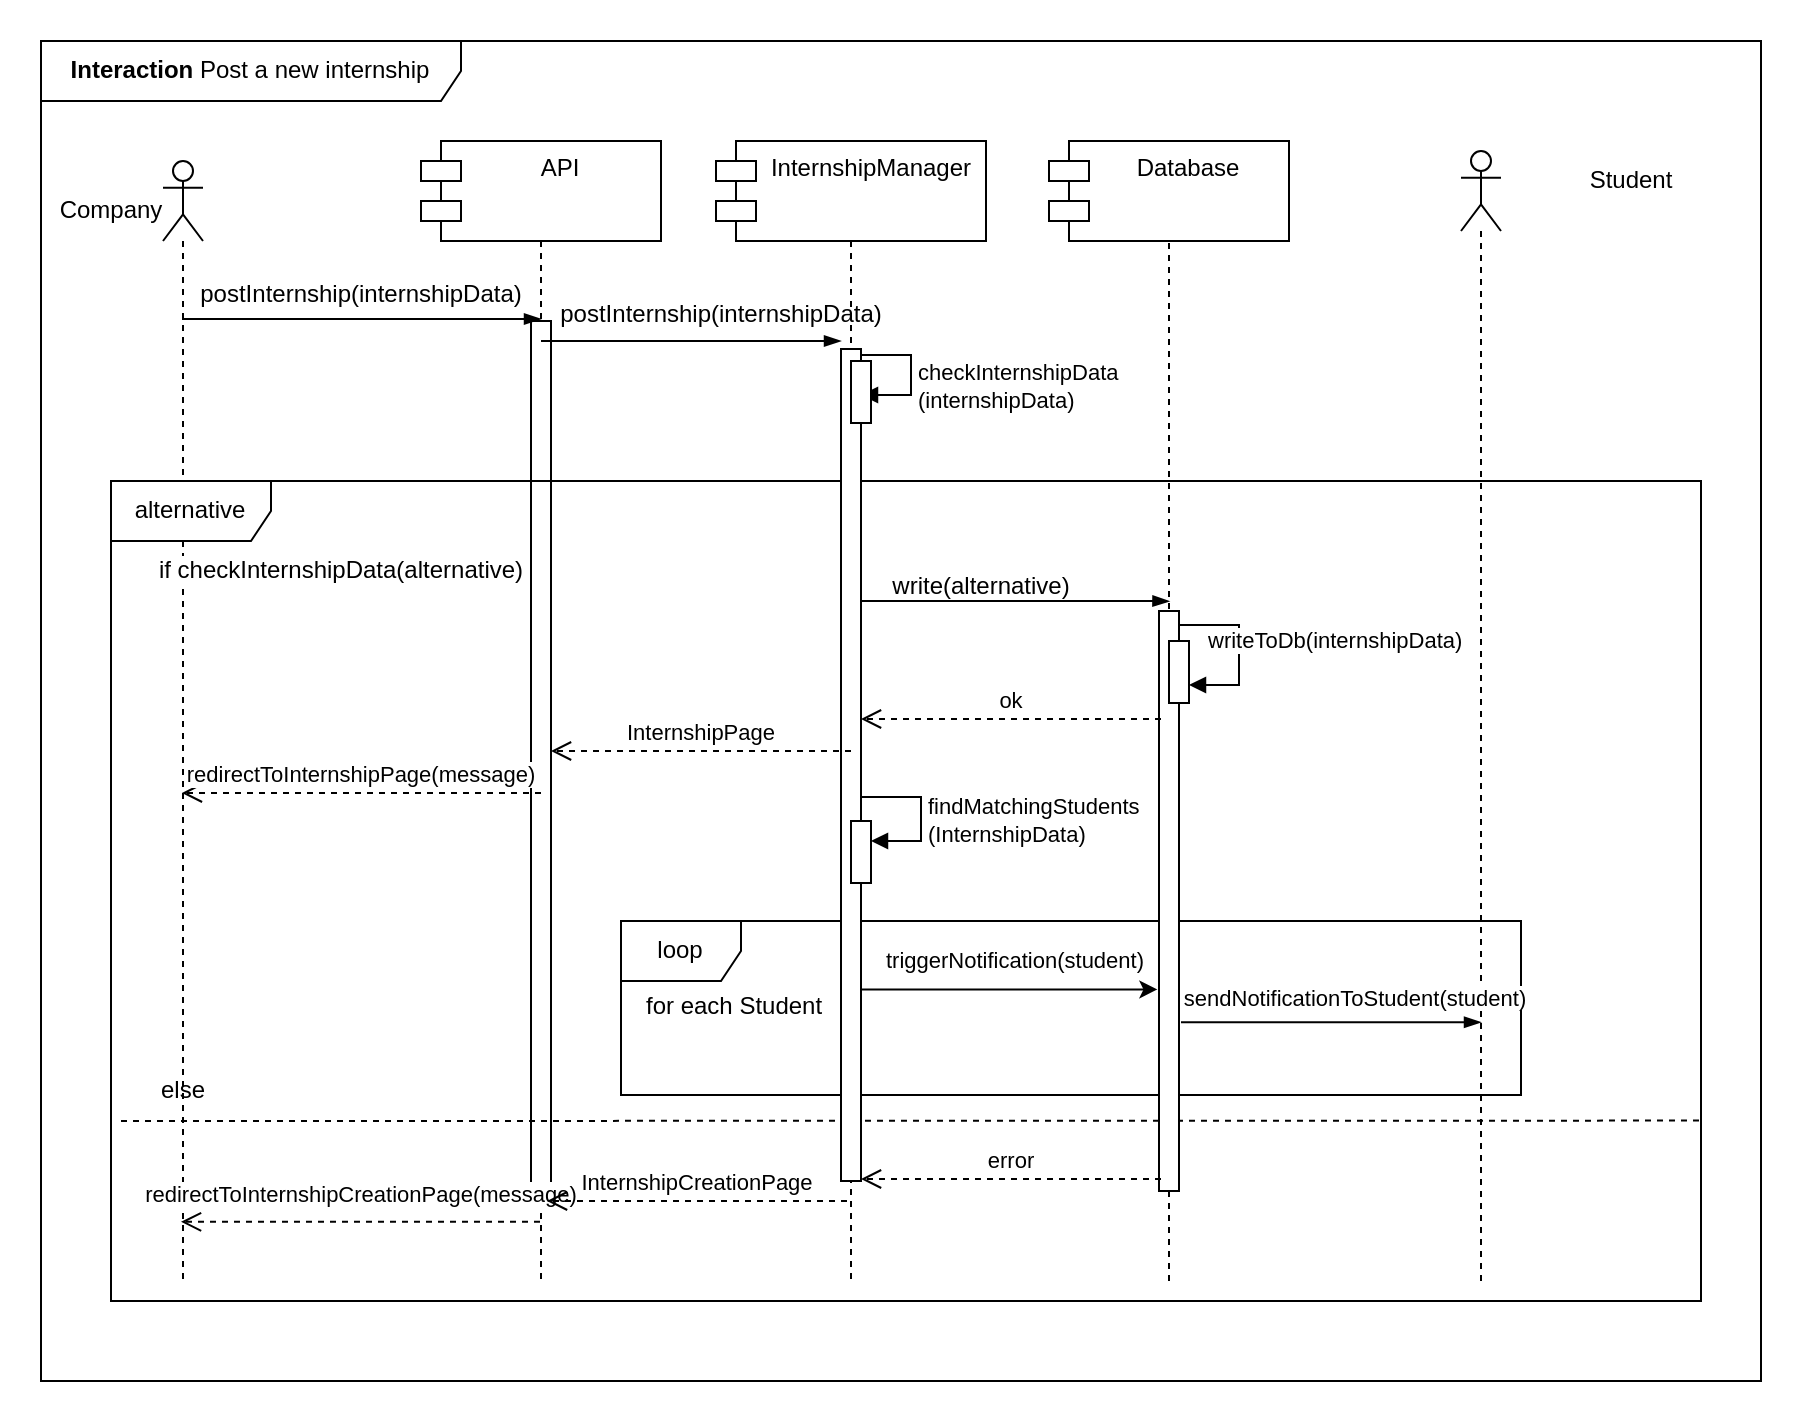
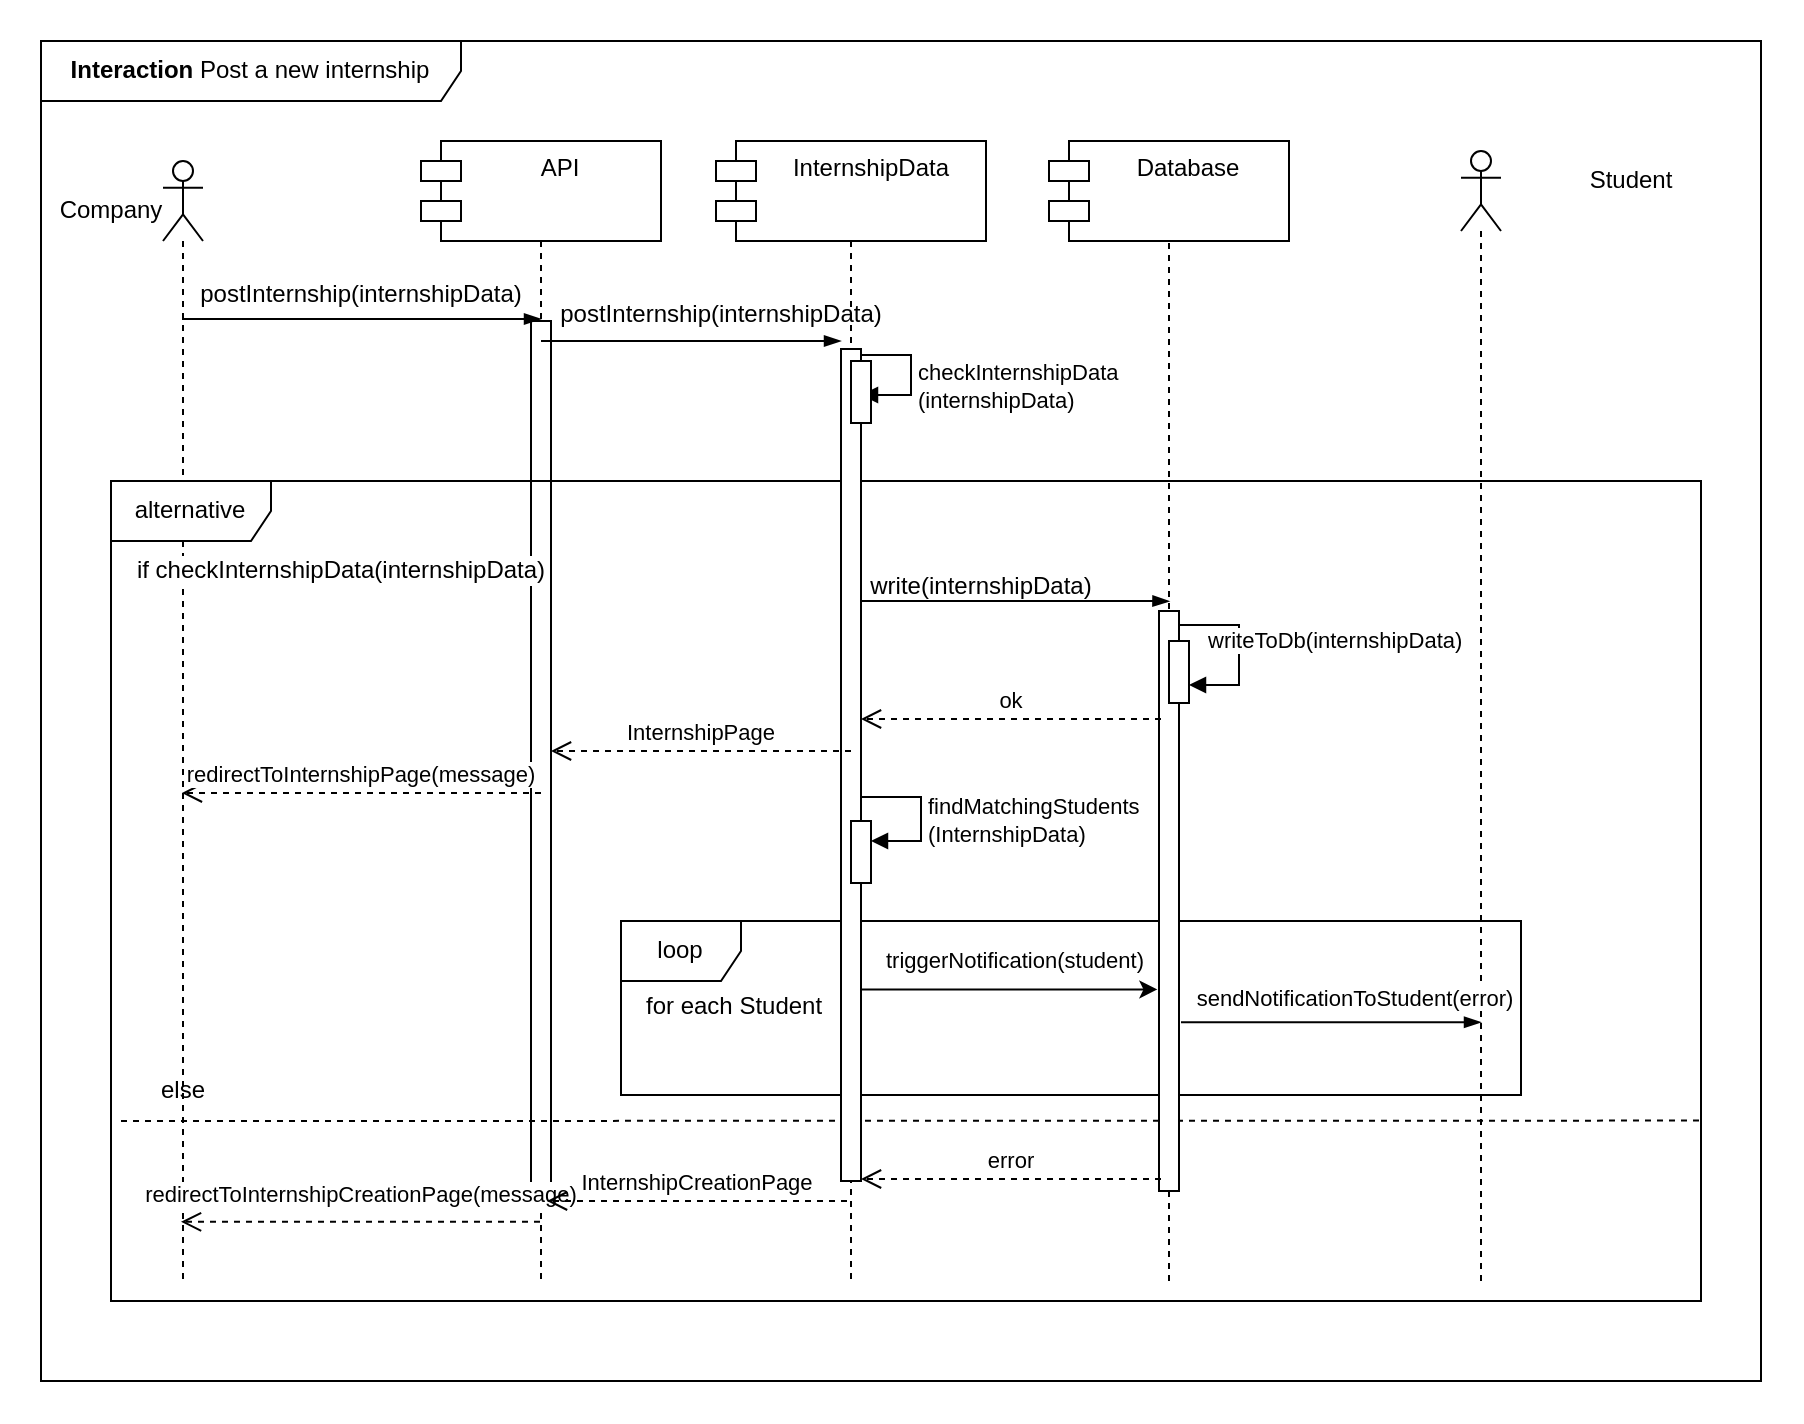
  <mxCell id="0" />
  <mxCell id="1" parent="0" />
  <mxCell id="2" value="API" style="shape=umlLifeline;perimeter=lifelinePerimeter;whiteSpace=wrap;html=1;container=1;dropTarget=0;collapsible=0;recursiveResize=0;outlineConnect=0;portConstraint=eastwest;newEdgeStyle={&quot;edgeStyle&quot;:&quot;elbowEdgeStyle&quot;,&quot;elbow&quot;:&quot;vertical&quot;,&quot;curved&quot;:0,&quot;rounded&quot;:0};" parent="1" vertex="1"><mxGeometry x="220" y="80" width="100" height="560" as="geometry" /></mxCell>
  <mxCell id="3" value="" style="html=1;points=[[0,0,0,0,5],[0,1,0,0,-5],[1,0,0,0,5],[1,1,0,0,-5]];perimeter=orthogonalPerimeter;outlineConnect=0;targetShapes=umlLifeline;portConstraint=eastwest;newEdgeStyle={&quot;curved&quot;:0,&quot;rounded&quot;:0};" parent="2" vertex="1"><mxGeometry x="45" y="80" width="10" height="440" as="geometry" /></mxCell>
  <mxCell id="4" value="" style="shape=umlLifeline;perimeter=lifelinePerimeter;whiteSpace=wrap;html=1;container=1;dropTarget=0;collapsible=0;recursiveResize=0;outlineConnect=0;portConstraint=eastwest;newEdgeStyle={&quot;curved&quot;:0,&quot;rounded&quot;:0};participant=umlActor;" parent="1" vertex="1"><mxGeometry x="81" y="80" width="20" height="560" as="geometry" /></mxCell>
  <mxCell id="5" value="Company" style="text;html=1;align=center;verticalAlign=middle;resizable=0;points=[];autosize=1;strokeColor=none;fillColor=none;" parent="1" vertex="1"><mxGeometry x="20" y="90" width="70" height="30" as="geometry" /></mxCell>
  <mxCell id="6" value="postInternship(internshipData)" style="text;html=1;align=center;verticalAlign=middle;resizable=0;points=[];autosize=1;strokeColor=none;fillColor=none;" parent="1" vertex="1"><mxGeometry x="90" y="132" width="180" height="30" as="geometry" /></mxCell>
  <mxCell id="7" value="alternative" style="shape=umlFrame;whiteSpace=wrap;html=1;pointerEvents=0;width=80;height=30;" parent="1" vertex="1"><mxGeometry x="55" y="240" width="795" height="410" as="geometry" /></mxCell>
  <mxCell id="8" value="&lt;b&gt;Interaction&lt;/b&gt; Post a new internship" style="shape=umlFrame;whiteSpace=wrap;html=1;pointerEvents=0;width=210;height=30;" parent="1" vertex="1"><mxGeometry x="20" y="20" width="860" height="670" as="geometry" /></mxCell>
  <mxCell id="9" value="" style="endArrow=none;dashed=1;html=1;rounded=0;exitX=0.014;exitY=0.49;exitDx=0;exitDy=0;exitPerimeter=0;entryX=1;entryY=0.78;entryDx=0;entryDy=0;entryPerimeter=0;" parent="1" edge="1" target="7"><mxGeometry width="50" height="50" relative="1" as="geometry"><mxPoint x="60" y="560" as="sourcePoint" /><mxPoint x="412.8" y="561" as="targetPoint" /></mxGeometry></mxCell>
  <mxCell id="10" value="else" style="text;html=1;align=center;verticalAlign=middle;resizable=0;points=[];autosize=1;strokeColor=none;fillColor=none;" parent="1" vertex="1"><mxGeometry x="66" y="530" width="50" height="30" as="geometry" /></mxCell>
- <mxCell id="11" value="if checkInternshipData(alternative)" style="text;html=1;align=center;verticalAlign=middle;resizable=0;points=[];autosize=1;strokeColor=none;fillColor=none;labelBackgroundColor=default;" parent="1" vertex="1"><mxGeometry x="55" y="270" width="230" height="30" as="geometry" /></mxCell>
+ <mxCell id="11" value="if checkInternshipData(internshipData)" style="text;html=1;align=center;verticalAlign=middle;resizable=0;points=[];autosize=1;strokeColor=none;fillColor=none;labelBackgroundColor=default;" parent="1" vertex="1"><mxGeometry x="55" y="270" width="230" height="30" as="geometry" /></mxCell>
  <mxCell id="12" value="redirectToInternshipPage(message)" style="html=1;verticalAlign=bottom;endArrow=open;dashed=1;endSize=8;curved=0;rounded=0;" parent="1" edge="1"><mxGeometry x="-0.003" relative="1" as="geometry"><mxPoint x="270" y="396" as="sourcePoint" /><mxPoint x="90.447" y="396" as="targetPoint" /><mxPoint as="offset" /></mxGeometry></mxCell>
  <mxCell id="13" value="redirectToInternshipCreationPage(message)" style="html=1;verticalAlign=bottom;endArrow=open;dashed=1;endSize=8;curved=0;rounded=0;" parent="1" edge="1"><mxGeometry y="-4" relative="1" as="geometry"><mxPoint x="269.5" y="610.43" as="sourcePoint" /><mxPoint x="90" y="610.43" as="targetPoint" /><mxPoint as="offset" /></mxGeometry></mxCell>
  <mxCell id="14" value="loop" style="shape=umlFrame;whiteSpace=wrap;html=1;pointerEvents=0;" parent="1" vertex="1"><mxGeometry x="310" y="460" width="450" height="87" as="geometry" /></mxCell>
  <mxCell id="15" value="" style="shape=umlLifeline;perimeter=lifelinePerimeter;whiteSpace=wrap;html=1;container=1;dropTarget=0;collapsible=0;recursiveResize=0;outlineConnect=0;portConstraint=eastwest;newEdgeStyle={&quot;curved&quot;:0,&quot;rounded&quot;:0};participant=umlActor;" parent="1" vertex="1"><mxGeometry x="730" y="75" width="20" height="565" as="geometry" /></mxCell>
  <mxCell id="16" value="" style="edgeStyle=elbowEdgeStyle;fontSize=12;html=1;endArrow=blockThin;endFill=1;rounded=0;" parent="1" edge="1" target="35" source="4"><mxGeometry width="160" relative="1" as="geometry"><mxPoint x="90" y="155" as="sourcePoint" /><mxPoint x="261.08" y="158.99" as="targetPoint" /><Array as="points"><mxPoint x="120" y="159" /></Array></mxGeometry></mxCell>
  <mxCell id="17" value="Student" style="text;html=1;align=center;verticalAlign=middle;resizable=0;points=[];autosize=1;strokeColor=none;fillColor=none;" parent="1" vertex="1"><mxGeometry x="785" y="75" width="60" height="30" as="geometry" /></mxCell>
  <mxCell id="18" value="S&amp;amp;C" style="shape=umlLifeline;perimeter=lifelinePerimeter;whiteSpace=wrap;html=1;container=1;dropTarget=0;collapsible=0;recursiveResize=0;outlineConnect=0;portConstraint=eastwest;newEdgeStyle={&quot;edgeStyle&quot;:&quot;elbowEdgeStyle&quot;,&quot;elbow&quot;:&quot;vertical&quot;,&quot;curved&quot;:0,&quot;rounded&quot;:0};" vertex="1" parent="1"><mxGeometry x="375" y="80" width="100" height="560" as="geometry" /></mxCell>
  <mxCell id="19" value="" style="html=1;points=[[0,0,0,0,5],[0,1,0,0,-5],[1,0,0,0,5],[1,1,0,0,-5]];perimeter=orthogonalPerimeter;outlineConnect=0;targetShapes=umlLifeline;portConstraint=eastwest;newEdgeStyle={&quot;curved&quot;:0,&quot;rounded&quot;:0};" vertex="1" parent="18"><mxGeometry x="45" y="94" width="10" height="416" as="geometry" /></mxCell>
  <mxCell id="20" value="checkInternshipData&lt;div&gt;(internshipData)&lt;/div&gt;" style="html=1;align=left;spacingLeft=2;endArrow=block;rounded=0;edgeStyle=orthogonalEdgeStyle;curved=0;rounded=0;" edge="1" parent="18"><mxGeometry x="0.176" relative="1" as="geometry"><mxPoint x="55" y="97" as="sourcePoint" /><Array as="points"><mxPoint x="80" y="97" /><mxPoint x="80" y="117" /></Array><mxPoint as="offset" /><mxPoint x="55.0" y="117.0" as="targetPoint" /></mxGeometry></mxCell>
  <mxCell id="21" value="" style="html=1;points=[[0,0,0,0,5],[0,1,0,0,-5],[1,0,0,0,5],[1,1,0,0,-5]];perimeter=orthogonalPerimeter;outlineConnect=0;targetShapes=umlLifeline;portConstraint=eastwest;newEdgeStyle={&quot;curved&quot;:0,&quot;rounded&quot;:0};" vertex="1" parent="18"><mxGeometry x="50" y="330" width="10" height="31" as="geometry" /></mxCell>
  <mxCell id="22" value="" style="html=1;points=[[0,0,0,0,5],[0,1,0,0,-5],[1,0,0,0,5],[1,1,0,0,-5]];perimeter=orthogonalPerimeter;outlineConnect=0;targetShapes=umlLifeline;portConstraint=eastwest;newEdgeStyle={&quot;curved&quot;:0,&quot;rounded&quot;:0};" vertex="1" parent="18"><mxGeometry x="50" y="100" width="10" height="31" as="geometry" /></mxCell>
  <mxCell id="23" value="" style="html=1;points=[[0,0,0,0,5],[0,1,0,0,-5],[1,0,0,0,5],[1,1,0,0,-5]];perimeter=orthogonalPerimeter;outlineConnect=0;targetShapes=umlLifeline;portConstraint=eastwest;newEdgeStyle={&quot;curved&quot;:0,&quot;rounded&quot;:0};" parent="18" vertex="1"><mxGeometry x="50" y="330" width="10" height="31" as="geometry" /></mxCell>
  <mxCell id="24" value="findMatchingStudents&lt;div&gt;(InternshipData)&lt;/div&gt;" style="html=1;align=left;spacingLeft=2;endArrow=block;rounded=0;edgeStyle=orthogonalEdgeStyle;curved=0;rounded=0;" parent="18" edge="1"><mxGeometry x="0.176" relative="1" as="geometry"><mxPoint x="55" y="310" as="sourcePoint" /><Array as="points"><mxPoint x="55" y="318" /><mxPoint x="85" y="318" /><mxPoint x="85" y="340" /></Array><mxPoint x="60" y="340" as="targetPoint" /><mxPoint as="offset" /></mxGeometry></mxCell>
  <mxCell id="25" value="S&amp;amp;C" style="shape=umlLifeline;perimeter=lifelinePerimeter;whiteSpace=wrap;html=1;container=1;dropTarget=0;collapsible=0;recursiveResize=0;outlineConnect=0;portConstraint=eastwest;newEdgeStyle={&quot;edgeStyle&quot;:&quot;elbowEdgeStyle&quot;,&quot;elbow&quot;:&quot;vertical&quot;,&quot;curved&quot;:0,&quot;rounded&quot;:0};" vertex="1" parent="1"><mxGeometry x="534" y="75" width="100" height="565" as="geometry" /></mxCell>
  <mxCell id="26" value="" style="html=1;points=[[0,0,0,0,5],[0,1,0,0,-5],[1,0,0,0,5],[1,1,0,0,-5]];perimeter=orthogonalPerimeter;outlineConnect=0;targetShapes=umlLifeline;portConstraint=eastwest;newEdgeStyle={&quot;curved&quot;:0,&quot;rounded&quot;:0};" vertex="1" parent="25"><mxGeometry x="45" y="230" width="10" height="290" as="geometry" /></mxCell>
  <mxCell id="27" value="" style="html=1;points=[[0,0,0,0,5],[0,1,0,0,-5],[1,0,0,0,5],[1,1,0,0,-5]];perimeter=orthogonalPerimeter;outlineConnect=0;targetShapes=umlLifeline;portConstraint=eastwest;newEdgeStyle={&quot;curved&quot;:0,&quot;rounded&quot;:0};direction=west;" parent="25" vertex="1"><mxGeometry x="50" y="245" width="10" height="31" as="geometry" /></mxCell>
  <mxCell id="28" value="writeToDb(internshipData)" style="html=1;align=left;spacingLeft=2;endArrow=block;rounded=0;edgeStyle=orthogonalEdgeStyle;curved=0;rounded=0;" parent="25" edge="1"><mxGeometry x="-0.741" y="-8" relative="1" as="geometry"><mxPoint x="55" y="237" as="sourcePoint" /><Array as="points"><mxPoint x="85" y="267" /></Array><mxPoint x="60" y="267.0" as="targetPoint" /><mxPoint as="offset" /></mxGeometry></mxCell>
  <mxCell id="29" value="API" style="shape=module;align=left;spacingLeft=20;align=center;verticalAlign=top;whiteSpace=wrap;html=1;" vertex="1" parent="1"><mxGeometry x="210" y="70" width="120" height="50" as="geometry" /></mxCell>
- <mxCell id="30" value="InternshipManager" style="shape=module;align=left;spacingLeft=20;align=center;verticalAlign=top;whiteSpace=wrap;html=1;" vertex="1" parent="1"><mxGeometry x="357.5" y="70" width="135" height="50" as="geometry" /></mxCell>
+ <mxCell id="30" value="InternshipData" style="shape=module;align=left;spacingLeft=20;align=center;verticalAlign=top;whiteSpace=wrap;html=1;" vertex="1" parent="1"><mxGeometry x="357.5" y="70" width="135" height="50" as="geometry" /></mxCell>
  <mxCell id="31" value="" style="edgeStyle=elbowEdgeStyle;fontSize=12;html=1;endArrow=blockThin;endFill=1;rounded=0;" edge="1" parent="1"><mxGeometry width="160" relative="1" as="geometry"><mxPoint x="270" y="170" as="sourcePoint" /><mxPoint x="420" y="170" as="targetPoint" /><Array as="points"><mxPoint x="420" y="170" /></Array></mxGeometry></mxCell>
  <mxCell id="32" value="" style="edgeStyle=elbowEdgeStyle;fontSize=12;html=1;endArrow=blockThin;endFill=1;rounded=0;exitX=0.006;exitY=0.729;exitDx=0;exitDy=0;exitPerimeter=0;" edge="1" parent="1"><mxGeometry width="160" relative="1" as="geometry"><mxPoint x="430" y="300" as="sourcePoint" /><mxPoint x="584.22" y="300.13" as="targetPoint" /><Array as="points"><mxPoint x="574.22" y="300.13" /></Array></mxGeometry></mxCell>
  <mxCell id="33" value="Database" style="shape=module;align=left;spacingLeft=20;align=center;verticalAlign=top;whiteSpace=wrap;html=1;" vertex="1" parent="1"><mxGeometry x="524" y="70" width="120" height="50" as="geometry" /></mxCell>
  <mxCell id="34" value="" style="edgeStyle=elbowEdgeStyle;fontSize=12;html=1;endArrow=blockThin;endFill=1;rounded=0;" edge="1" parent="1"><mxGeometry width="160" relative="1" as="geometry"><mxPoint x="590" y="510.64" as="sourcePoint" /><mxPoint x="740" y="510.64" as="targetPoint" /><Array as="points"><mxPoint x="730" y="510.64" /></Array></mxGeometry></mxCell>
  <mxCell id="35" value="postInternship(internshipData)" style="text;html=1;align=center;verticalAlign=middle;resizable=0;points=[];autosize=1;strokeColor=none;fillColor=none;" vertex="1" parent="1"><mxGeometry x="270" y="142" width="180" height="30" as="geometry" /></mxCell>
- <mxCell id="36" value="write(alternative)" style="text;html=1;align=center;verticalAlign=middle;resizable=0;points=[];autosize=1;strokeColor=none;fillColor=none;" vertex="1" parent="1"><mxGeometry x="425" y="278" width="130" height="30" as="geometry" /></mxCell>
- <mxCell id="37" value="&lt;span style=&quot;font-size: 11px; background-color: rgb(255, 255, 255);&quot;&gt;sendNotificationToStudent(student)&lt;/span&gt;" style="text;html=1;align=center;verticalAlign=middle;resizable=0;points=[];autosize=1;strokeColor=none;fillColor=none;" vertex="1" parent="1"><mxGeometry x="582" y="484" width="190" height="30" as="geometry" /></mxCell>
+ <mxCell id="36" value="write(internshipData)" style="text;html=1;align=center;verticalAlign=middle;resizable=0;points=[];autosize=1;strokeColor=none;fillColor=none;" vertex="1" parent="1"><mxGeometry x="425" y="278" width="130" height="30" as="geometry" /></mxCell>
+ <mxCell id="37" value="&lt;span style=&quot;font-size: 11px; background-color: rgb(255, 255, 255);&quot;&gt;sendNotificationToStudent(error)&lt;/span&gt;" style="text;html=1;align=center;verticalAlign=middle;resizable=0;points=[];autosize=1;strokeColor=none;fillColor=none;" vertex="1" parent="1"><mxGeometry x="582" y="484" width="190" height="30" as="geometry" /></mxCell>
  <mxCell id="38" value="ok" style="html=1;verticalAlign=bottom;endArrow=open;dashed=1;endSize=8;curved=0;rounded=0;" edge="1" parent="1"><mxGeometry x="-0.003" relative="1" as="geometry"><mxPoint x="580" y="359" as="sourcePoint" /><mxPoint x="430" y="359" as="targetPoint" /><mxPoint as="offset" /></mxGeometry></mxCell>
  <mxCell id="39" value="InternshipPage" style="html=1;verticalAlign=bottom;endArrow=open;dashed=1;endSize=8;curved=0;rounded=0;" edge="1" parent="1"><mxGeometry x="-0.003" relative="1" as="geometry"><mxPoint x="425" y="375" as="sourcePoint" /><mxPoint x="275" y="375" as="targetPoint" /><mxPoint as="offset" /></mxGeometry></mxCell>
  <mxCell id="40" value="InternshipCreationPage" style="html=1;verticalAlign=bottom;endArrow=open;dashed=1;endSize=8;curved=0;rounded=0;" edge="1" parent="1"><mxGeometry x="-0.003" relative="1" as="geometry"><mxPoint x="423" y="600" as="sourcePoint" /><mxPoint x="273" y="600" as="targetPoint" /><mxPoint as="offset" /></mxGeometry></mxCell>
  <mxCell id="41" value="error" style="html=1;verticalAlign=bottom;endArrow=open;dashed=1;endSize=8;curved=0;rounded=0;" edge="1" parent="1"><mxGeometry x="-0.003" relative="1" as="geometry"><mxPoint x="580" y="589" as="sourcePoint" /><mxPoint x="430" y="589" as="targetPoint" /><mxPoint as="offset" /></mxGeometry></mxCell>
  <mxCell id="42" value="for each Student" style="text;whiteSpace=wrap;html=1;" parent="1" vertex="1"><mxGeometry x="321" y="488.5" width="100" height="30" as="geometry" /></mxCell>
  <mxCell id="43" value="&lt;span style=&quot;font-size: 11px; background-color: rgb(255, 255, 255);&quot;&gt;triggerNotification(student)&lt;/span&gt;" style="text;html=1;align=center;verticalAlign=middle;resizable=0;points=[];autosize=1;strokeColor=none;fillColor=none;" vertex="1" parent="1"><mxGeometry x="432" y="465" width="150" height="30" as="geometry" /></mxCell>
  <mxCell id="44" value="" style="endArrow=classic;html=1;rounded=0;entryX=1.02;entryY=1.141;entryDx=0;entryDy=0;entryPerimeter=0;" edge="1" parent="1"><mxGeometry width="50" height="50" relative="1" as="geometry"><mxPoint x="430.389" y="494.23" as="sourcePoint" /><mxPoint x="578.2" y="494.23" as="targetPoint" /></mxGeometry></mxCell>
